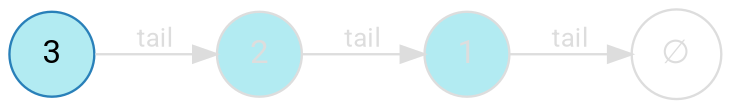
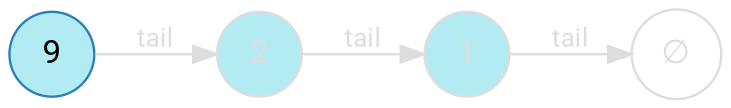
  digraph {
    rankdir=LR
    splines=false
    node [color="#dddddd" fillcolor="#b2ebf2" fontcolor="#dddddd" fontname="Segoe UI,Roboto,Helvetica,Arial,sans-serif" shape=circle style=filled]
    edge [color="#dddddd" fontcolor="#dddddd" fontname="Segoe UI,Roboto,Helvetica,Arial,sans-serif" fontsize=11]
-   n1 [color="#2980B9" fontcolor="#000000" label=3]
+   n1 [color="#2980B9" fontcolor="#000000" label=9]
    n2 [label=2]
    n3 [label=1]
    n4 [fillcolor="#ffffff" label="∅"]
    n1 -> n2 [label=tail]
    n2 -> n3 [label=tail]
    n3 -> n4 [label=tail]
  }
